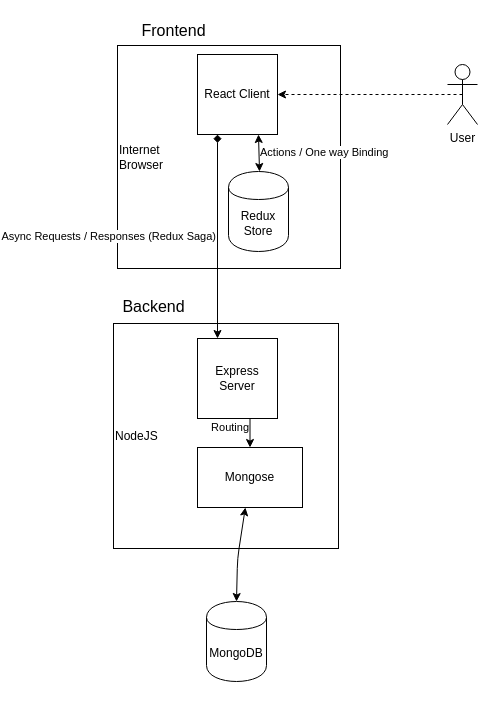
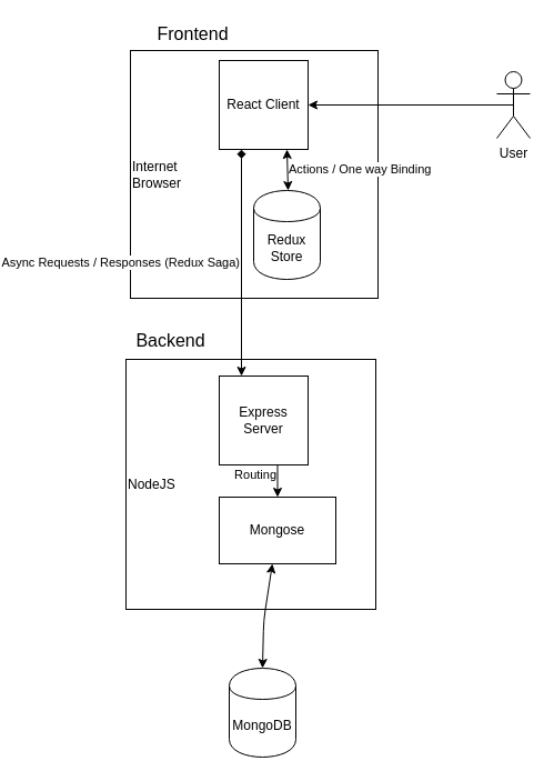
  <mxCell id="0" />
  <mxCell id="1" parent="0" />
  <mxCell id="2" value="Internet &lt;br&gt;Browser" style="whiteSpace=wrap;html=1;aspect=fixed;align=left;" vertex="1" parent="1"><mxGeometry x="24" y="45" width="223" height="223" as="geometry" /></mxCell>
  <mxCell id="3" value="NodeJS" style="whiteSpace=wrap;html=1;aspect=fixed;align=left;" vertex="1" parent="1"><mxGeometry x="20" y="323" width="225" height="225" as="geometry" /></mxCell>
  <mxCell id="4" value="Redux Store" style="shape=cylinder;whiteSpace=wrap;html=1;boundedLbl=1;backgroundOutline=1;" vertex="1" parent="1"><mxGeometry x="135" y="171" width="60" height="80" as="geometry" /></mxCell>
  <mxCell id="5" value="Routing" style="edgeStyle=orthogonalEdgeStyle;rounded=0;orthogonalLoop=1;jettySize=auto;html=1;exitX=0.5;exitY=1;exitDx=0;exitDy=0;entryX=0.5;entryY=0;entryDx=0;entryDy=0;align=right;" edge="1" parent="1" source="6" target="11"><mxGeometry relative="1" as="geometry" /></mxCell>
  <mxCell id="6" value="Express Server" style="whiteSpace=wrap;html=1;aspect=fixed;" vertex="1" parent="1"><mxGeometry x="104" y="338" width="80" height="80" as="geometry" /></mxCell>
  <mxCell id="7" value="MongoDB" style="shape=cylinder;whiteSpace=wrap;html=1;boundedLbl=1;backgroundOutline=1;" vertex="1" parent="1"><mxGeometry x="113" y="601" width="60" height="80" as="geometry" /></mxCell>
  <mxCell id="8" value="React Client" style="whiteSpace=wrap;html=1;aspect=fixed;" vertex="1" parent="1"><mxGeometry x="104" y="54" width="80" height="80" as="geometry" /></mxCell>
- <mxCell id="9" style="edgeStyle=orthogonalEdgeStyle;rounded=0;orthogonalLoop=1;jettySize=auto;html=1;exitX=0.5;exitY=0.5;exitDx=0;exitDy=0;exitPerimeter=0;dashed=1;" edge="1" parent="1" source="10" target="8"><mxGeometry relative="1" as="geometry" /></mxCell>
+ <mxCell id="9" style="edgeStyle=orthogonalEdgeStyle;rounded=0;orthogonalLoop=1;jettySize=auto;html=1;exitX=0.5;exitY=0.5;exitDx=0;exitDy=0;exitPerimeter=0;" edge="1" parent="1" source="10" target="8"><mxGeometry relative="1" as="geometry" /></mxCell>
  <mxCell id="10" value="User" style="shape=umlActor;verticalLabelPosition=bottom;labelBackgroundColor=#ffffff;verticalAlign=top;html=1;outlineConnect=0;" vertex="1" parent="1"><mxGeometry x="354" y="64" width="30" height="60" as="geometry" /></mxCell>
  <mxCell id="11" value="Mongose" style="whiteSpace=wrap;html=1;aspect=fixed;" vertex="1" parent="1"><mxGeometry x="104" y="447" width="105" height="60" as="geometry" /></mxCell>
  <mxCell id="12" value="" style="endArrow=classic;startArrow=classic;html=1;exitX=0.5;exitY=0;exitDx=0;exitDy=0;" edge="1" parent="1" source="7" target="11"><mxGeometry width="50" height="50" relative="1" as="geometry"><mxPoint x="144" y="338" as="sourcePoint" /><mxPoint x="194" y="288" as="targetPoint" /><Array as="points"><mxPoint x="144" y="558" /></Array></mxGeometry></mxCell>
  <mxCell id="13" value="Async Requests / Responses (Redux Saga)" style="endArrow=diamond;startArrow=classic;html=1;entryX=0.25;entryY=1;entryDx=0;entryDy=0;exitX=0.25;exitY=0;exitDx=0;exitDy=0;align=right;" edge="1" parent="1" source="6" target="8"><mxGeometry width="50" height="50" relative="1" as="geometry"><mxPoint x="144" y="338" as="sourcePoint" /><mxPoint x="194" y="288" as="targetPoint" /></mxGeometry></mxCell>
  <mxCell id="14" value="Actions / One way Binding" style="endArrow=classic;startArrow=classic;html=1;entryX=0.75;entryY=1;entryDx=0;entryDy=0;exitX=0.5;exitY=0;exitDx=0;exitDy=0;align=left;" edge="1" parent="1"><mxGeometry width="50" height="50" relative="1" as="geometry"><mxPoint x="166" y="171" as="sourcePoint" /><mxPoint x="165" y="134" as="targetPoint" /></mxGeometry></mxCell>
  <mxCell id="15" value="Frontend" style="text;html=1;align=center;verticalAlign=middle;resizable=0;points=[];autosize=1;fontSize=16;" vertex="1" parent="1"><mxGeometry x="40" y="20" width="80" height="20" as="geometry" /></mxCell>
  <mxCell id="16" value="Backend" style="text;html=1;align=center;verticalAlign=middle;resizable=0;points=[];autosize=1;fontSize=16;" vertex="1" parent="1"><mxGeometry x="20" y="296" width="80" height="20" as="geometry" /></mxCell>
